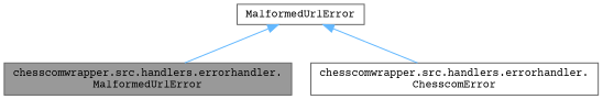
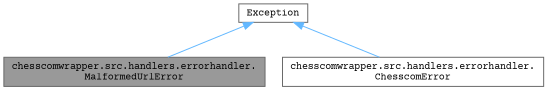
  digraph {
    fontname="Courier Prime"
    node [color=gray40 fillcolor=white fontname="Courier Prime" fontsize=10 shape=box style=filled]
    edge [color=steelblue1 dir=back fontname="Courier Prime" fontsize=10 labelfontname=Helvetica labelfontsize=10 style=solid]
    n1 [fillcolor=grey60 fontcolor=black height=0.2 label="chesscomwrapper.src.handlers.errorhandler.\lMalformedUrlError" width=0.4]
    n2 [height=0.2 label="chesscomwrapper.src.handlers.errorhandler.\lChesscomError" width=0.4]
-   n3 [height=0.2 label=MalformedUrlError width=0.4]
+   n3 [height=0.2 label=Exception width=0.4]
    n3 -> n1
    n3 -> n2
  }
